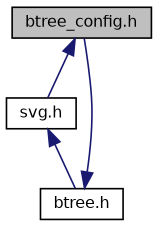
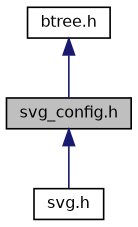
  digraph {
    node [color=black fillcolor=white fontname=Helvetica fontsize=10 shape=record style=filled]
    edge [color=midnightblue dir=back fontname=Helvetica fontsize=10 labelfontname=Helvetica labelfontsize=10 style=solid]
-   n1 [fillcolor=grey75 fontcolor=black height=0.2 label="btree_config.h" width=0.4]
+   n1 [fillcolor=grey75 fontcolor=black height=0.2 label="svg_config.h" width=0.4]
    n2 [height=0.2 label="svg.h" width=0.4]
    n3 [height=0.2 label="btree.h" width=0.4]
    n1 -> n2
-   n2 -> n3
    n3 -> n1
  }
